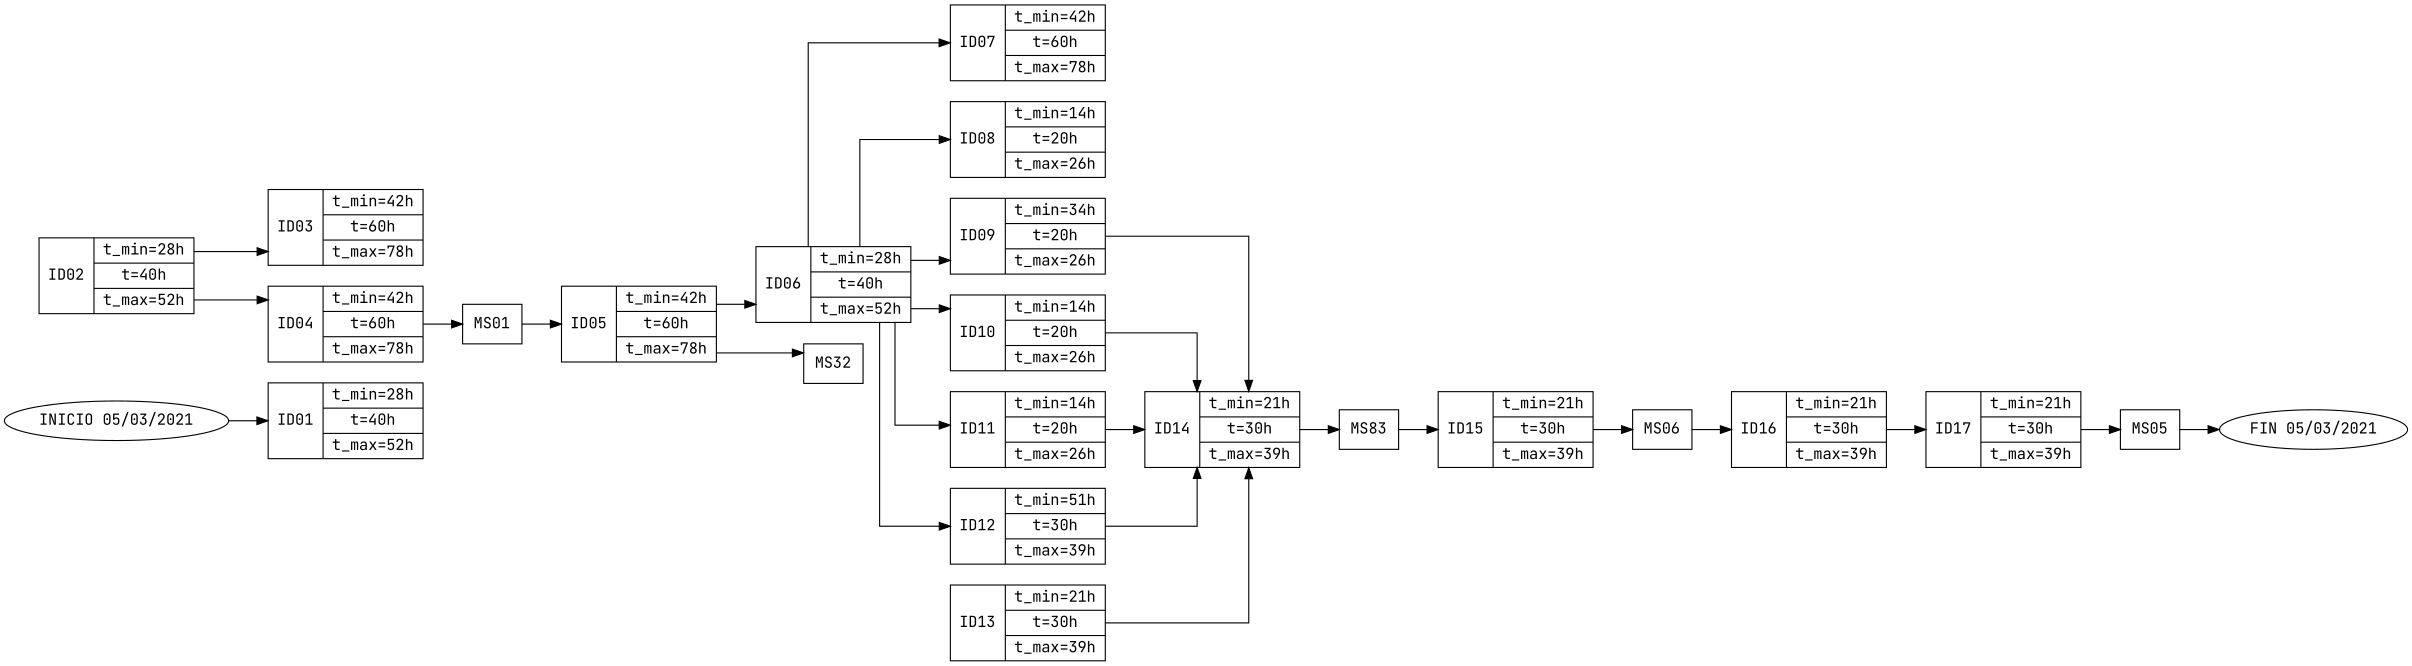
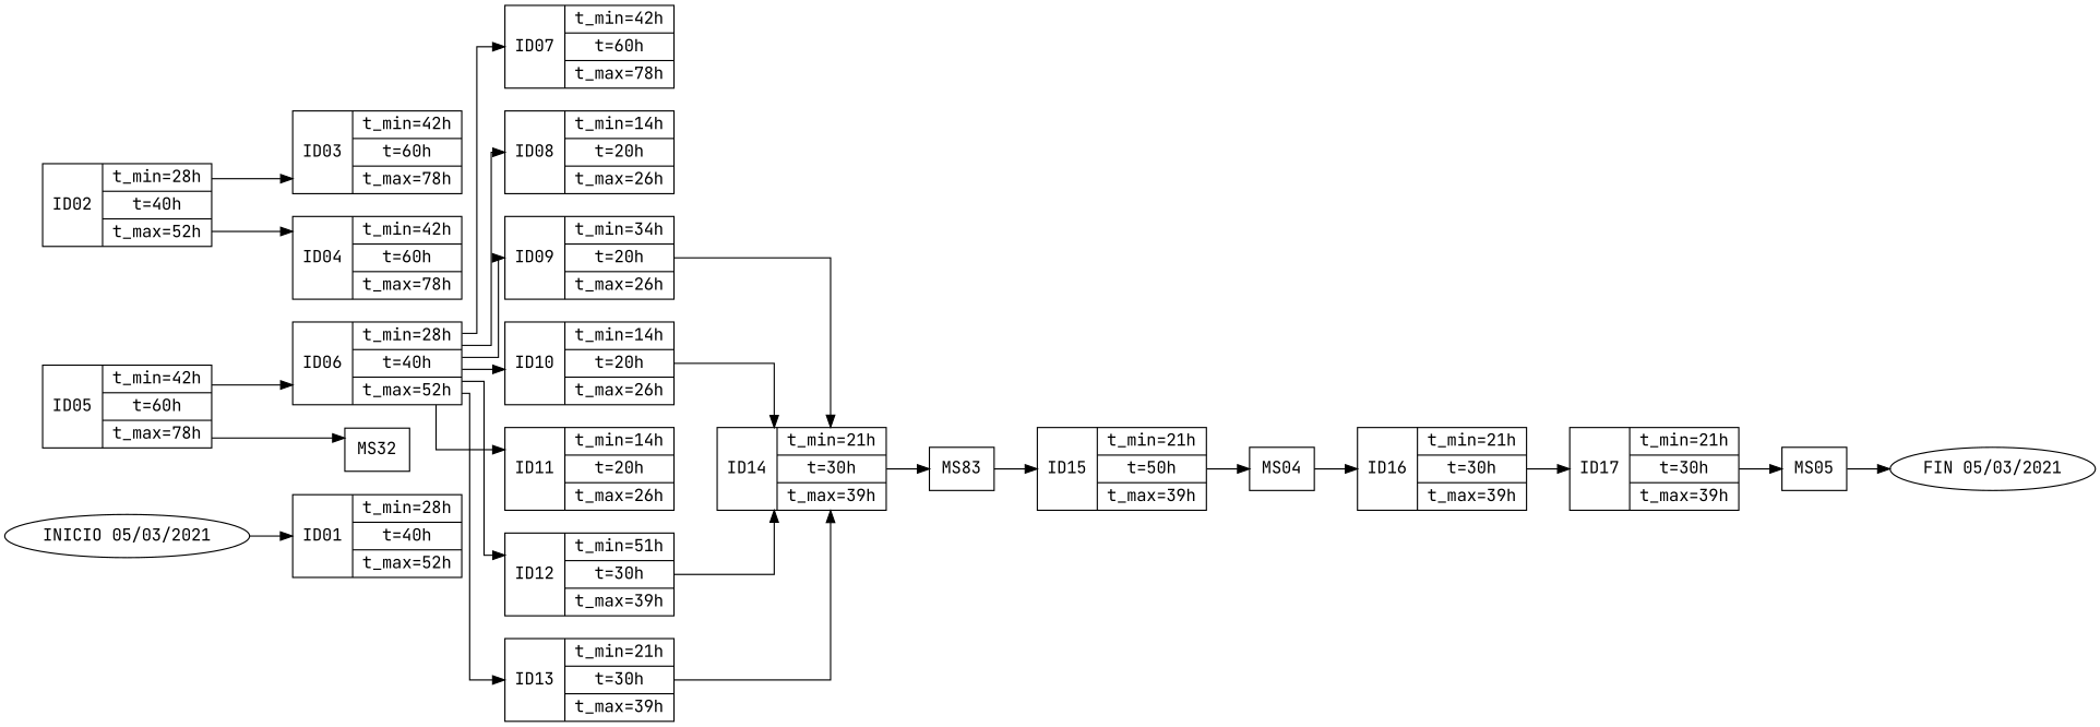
  digraph {
    fontname="JetBrains Mono"
    overlap_scaling=0.01
    rankdir=LR
    splines=ortho
    node [fontname="JetBrains Mono" shape=record]
    edge [fontname="JetBrains Mono"]
    n1 [label="INICIO 05/03/2021" shape=ellipse]
    n2 [label="{ID01|{t_min=28h|t=40h|t_max=52h}}"]
    n3 [label="FIN 05/03/2021" shape=ellipse]
    n4 [label="{ID02|{t_min=28h|t=40h|t_max=52h}}"]
    n5 [label="{ID03|{t_min=42h|t=60h|t_max=78h}}"]
    n6 [label="{ID04|{t_min=42h|t=60h|t_max=78h}}"]
-   MS01
    n8 [label="{ID05|{t_min=42h|t=60h|t_max=78h}}"]
    n9 [label="{ID06|{t_min=28h|t=40h|t_max=52h}}"]
    n10 [label=MS32]
    n11 [label="{ID07|{t_min=42h|t=60h|t_max=78h}}"]
    n12 [label="{ID08|{t_min=14h|t=20h|t_max=26h}}"]
    n13 [label="{ID09|{t_min=34h|t=20h|t_max=26h}}"]
    n14 [label="{ID10|{t_min=14h|t=20h|t_max=26h}}"]
    n15 [label="{ID11|{t_min=14h|t=20h|t_max=26h}}"]
    n16 [label="{ID12|{t_min=51h|t=30h|t_max=39h}}"]
    n17 [label="{ID13|{t_min=21h|t=30h|t_max=39h}}"]
    n18 [label="{ID14|{t_min=21h|t=30h|t_max=39h}}"]
    n19 [label=MS83]
-   n20 [label="{ID15|{t_min=21h|t=30h|t_max=39h}}"]
-   MS04 [label=MS06]
+   n20 [label="{ID15|{t_min=21h|t=50h|t_max=39h}}"]
+   MS04
    n22 [label="{ID16|{t_min=21h|t=30h|t_max=39h}}"]
    n23 [label="{ID17|{t_min=21h|t=30h|t_max=39h}}"]
    MS05
    n1 -> n2
    n4 -> n5
    n4 -> n6
-   n6 -> MS01
-   MS01 -> n8
    n8 -> n9
    n8 -> n10
    n9 -> n11
    n9 -> n12
    n9 -> n13
    n9 -> n14
    n9 -> n15
    n9 -> n16
+   n9 -> n17
    n13 -> n18
    n14 -> n18
-   n15 -> n18
    n16 -> n18
    n17 -> n18
    n18 -> n19
    n19 -> n20
    n20 -> MS04
    MS04 -> n22
    n22 -> n23
    n23 -> MS05
    MS05 -> n3
  }
